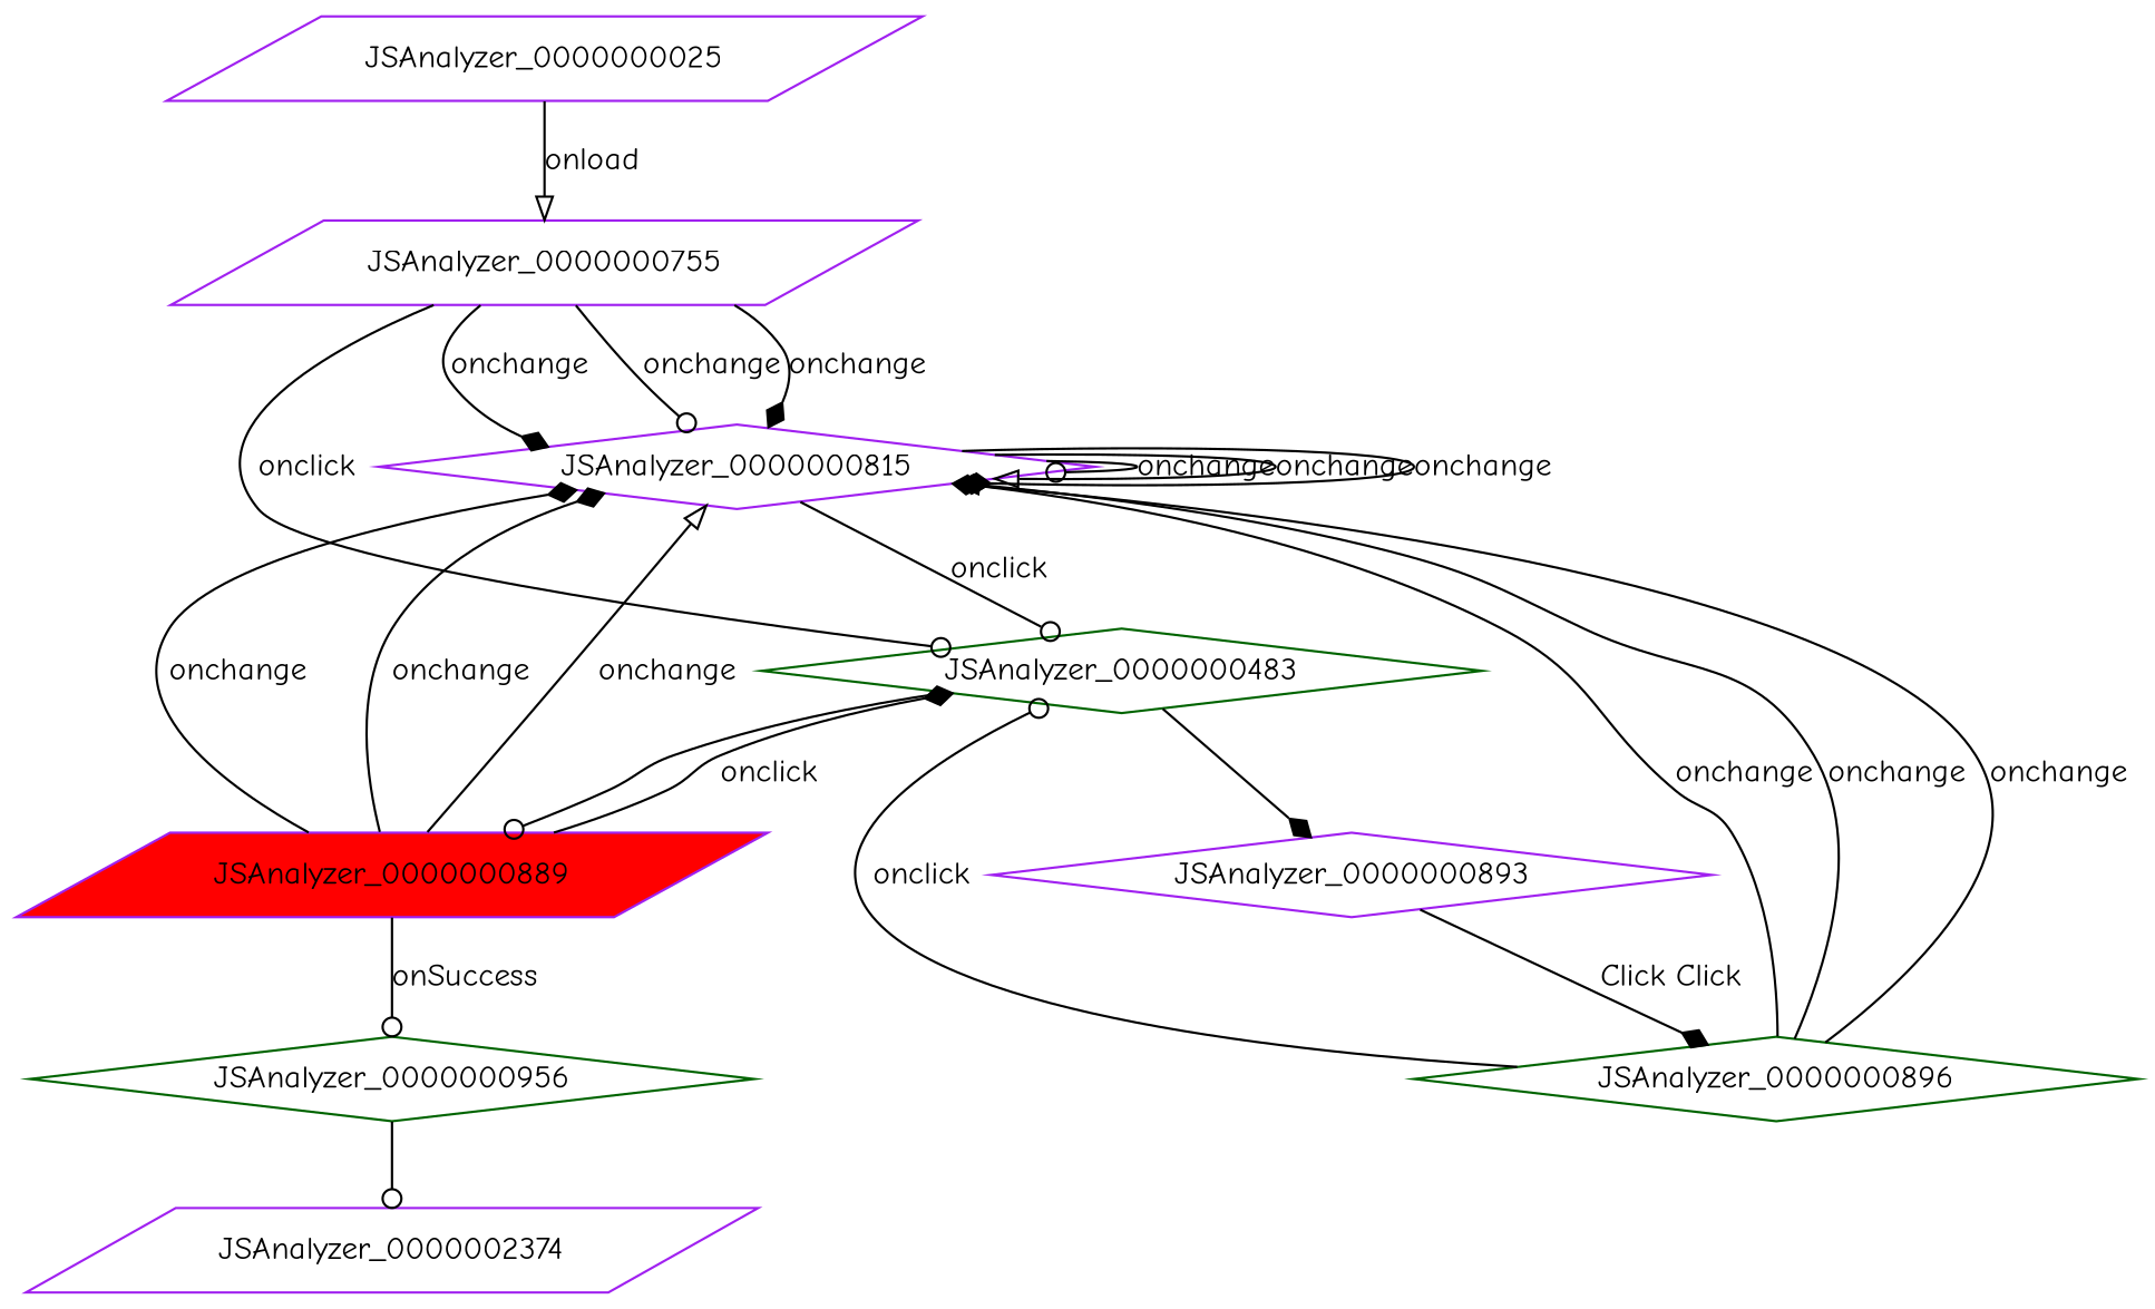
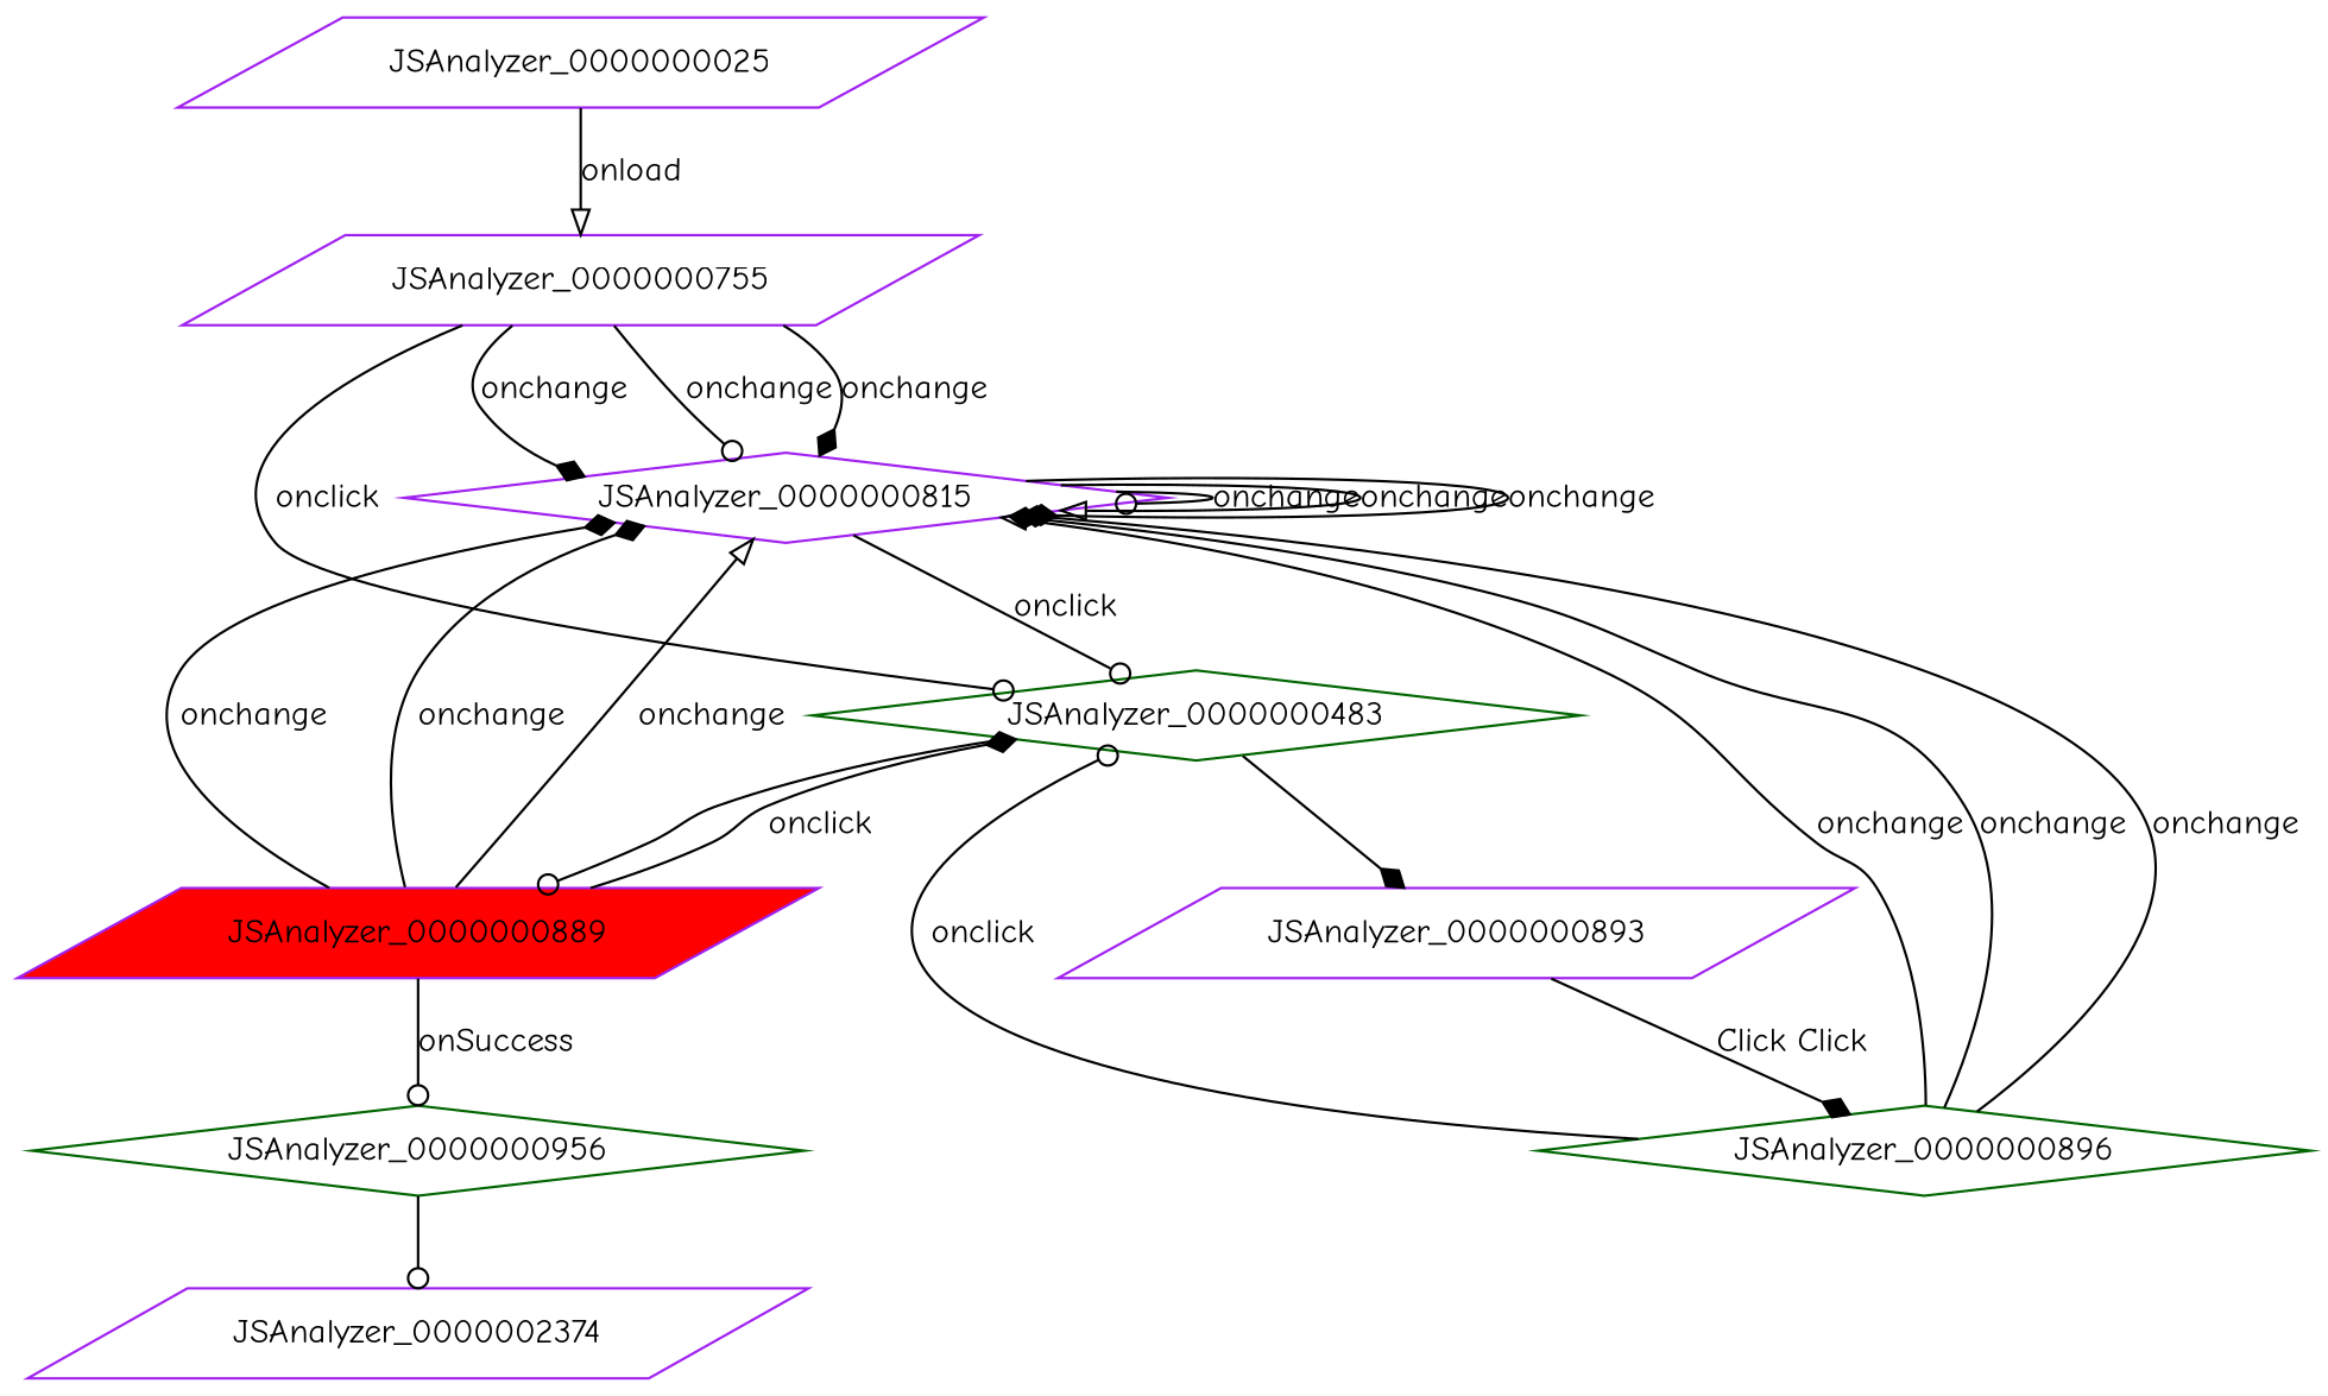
  digraph {
    fontname="Comic Neue"
    node [color=purple fontname="Comic Neue" shape=diamond]
    edge [arrowhead=diamond fontname="Comic Neue"]
    JSAnalyzer_0000000025 [shape=parallelogram]
    JSAnalyzer_0000000755 [shape=parallelogram]
    JSAnalyzer_0000000815
    n4 [color=darkgreen label=JSAnalyzer_0000000483]
    JSAnalyzer_0000000889 [fillcolor=red shape=parallelogram style=filled]
-   JSAnalyzer_0000000893
+   JSAnalyzer_0000000893 [shape=parallelogram]
    JSAnalyzer_0000000956 [color=darkgreen]
    JSAnalyzer_0000000896 [color=darkgreen]
    JSAnalyzer_0000002374 [shape=parallelogram]
    JSAnalyzer_0000000025 -> JSAnalyzer_0000000755 [arrowhead=onormal label=onload]
    JSAnalyzer_0000000755 -> JSAnalyzer_0000000815 [label=onchange]
    JSAnalyzer_0000000755 -> JSAnalyzer_0000000815 [arrowhead=odot label=onchange]
    JSAnalyzer_0000000755 -> JSAnalyzer_0000000815 [label=onchange]
    JSAnalyzer_0000000755 -> n4 [arrowhead=odot label=onclick]
    JSAnalyzer_0000000815 -> JSAnalyzer_0000000815 [arrowhead=odot label=onchange]
    JSAnalyzer_0000000815 -> JSAnalyzer_0000000815 [arrowhead=onormal label=onchange]
    JSAnalyzer_0000000815 -> JSAnalyzer_0000000815 [label=onchange]
    JSAnalyzer_0000000815 -> n4 [arrowhead=odot label=onclick]
    n4 -> JSAnalyzer_0000000889 [arrowhead=odot]
    n4 -> JSAnalyzer_0000000893
    JSAnalyzer_0000000889 -> JSAnalyzer_0000000815 [label=onchange]
    JSAnalyzer_0000000889 -> JSAnalyzer_0000000815 [label=onchange]
    JSAnalyzer_0000000889 -> JSAnalyzer_0000000815 [arrowhead=onormal label=onchange]
    JSAnalyzer_0000000889 -> n4 [label=onclick]
    JSAnalyzer_0000000889 -> JSAnalyzer_0000000956 [arrowhead=odot label=onSuccess]
    JSAnalyzer_0000000893 -> JSAnalyzer_0000000896 [label="Click Click"]
    JSAnalyzer_0000000956 -> JSAnalyzer_0000002374 [arrowhead=odot]
    JSAnalyzer_0000000896 -> JSAnalyzer_0000000815 [arrowhead=onormal label=onchange]
    JSAnalyzer_0000000896 -> JSAnalyzer_0000000815 [label=onchange]
    JSAnalyzer_0000000896 -> JSAnalyzer_0000000815 [label=onchange]
    JSAnalyzer_0000000896 -> n4 [arrowhead=odot label=onclick]
  }
